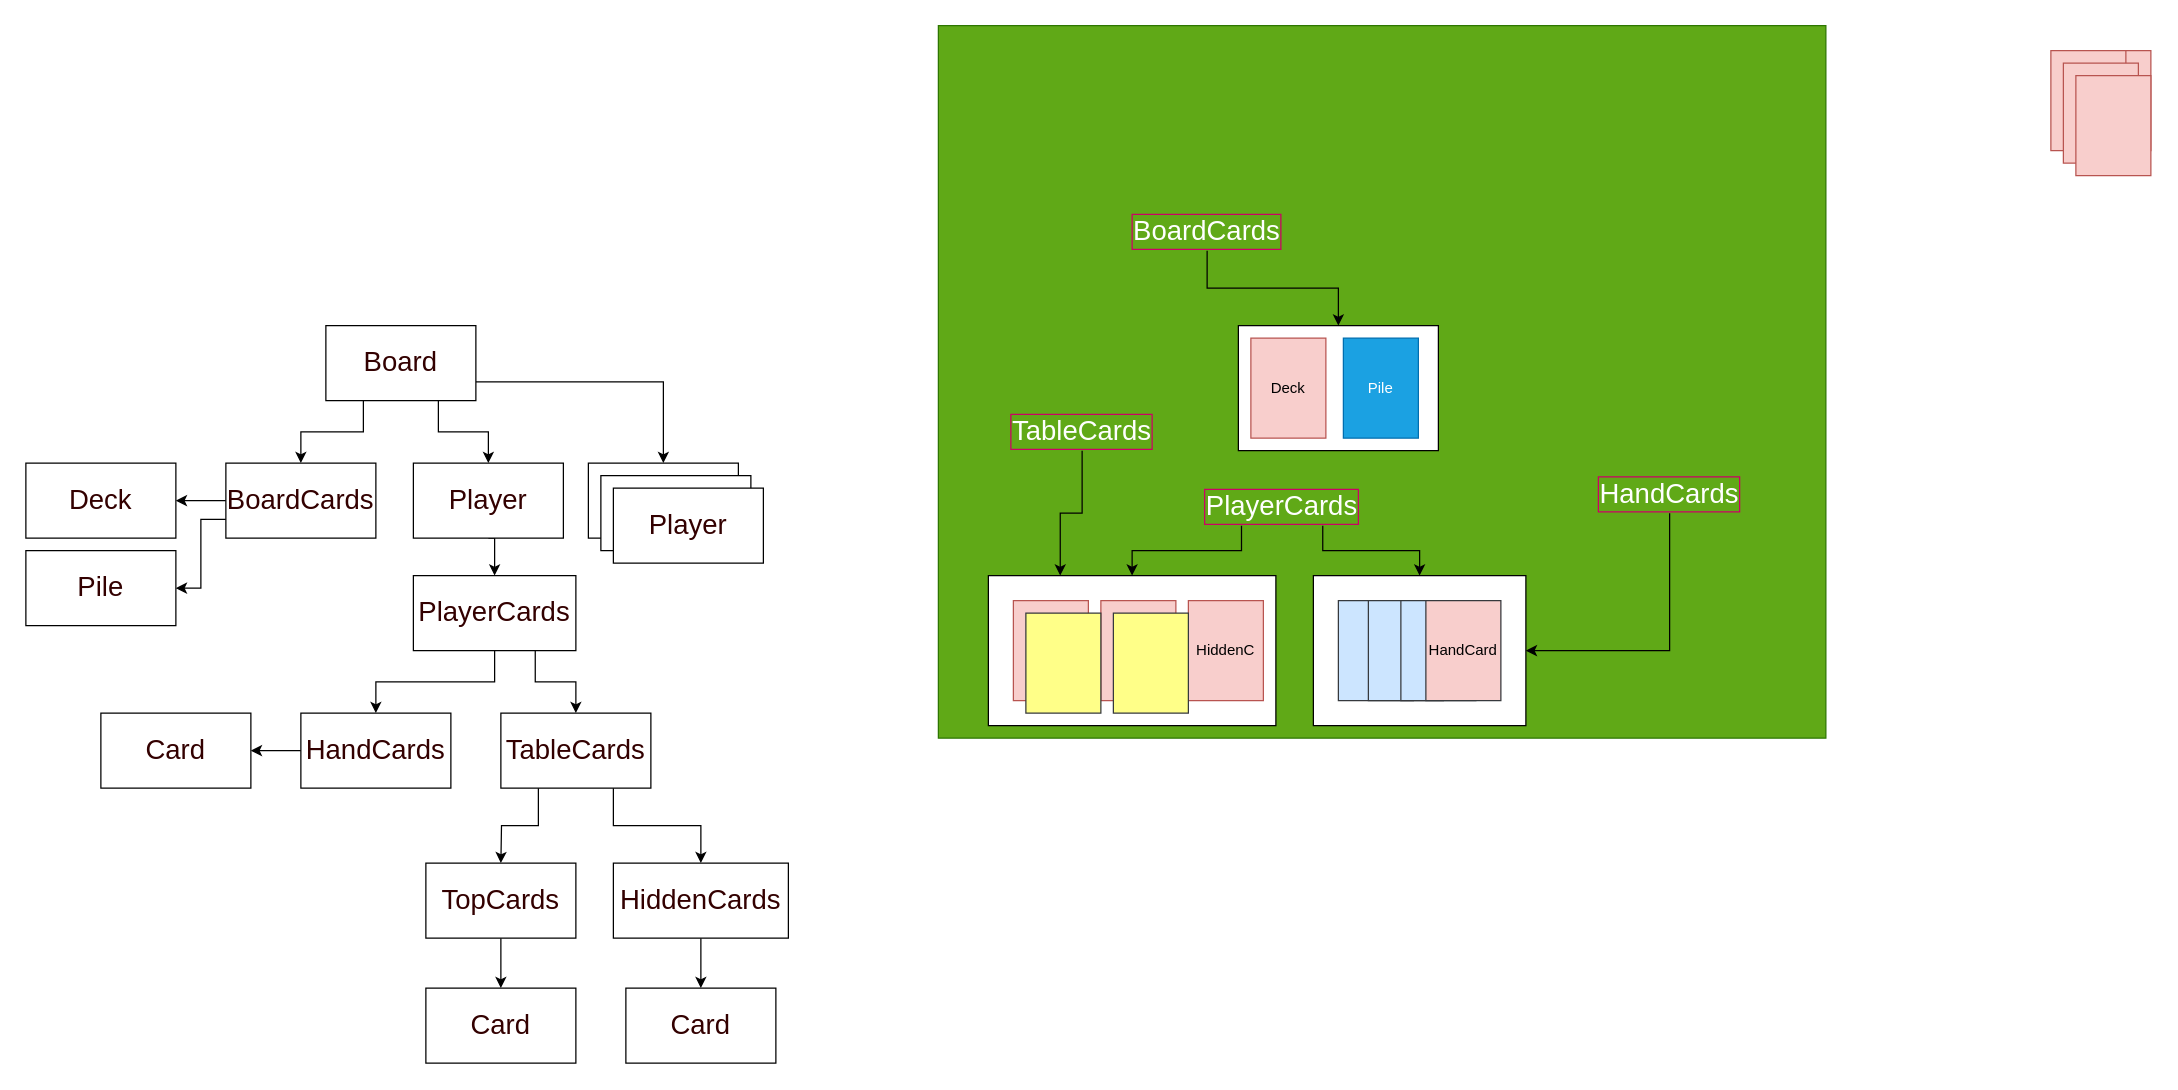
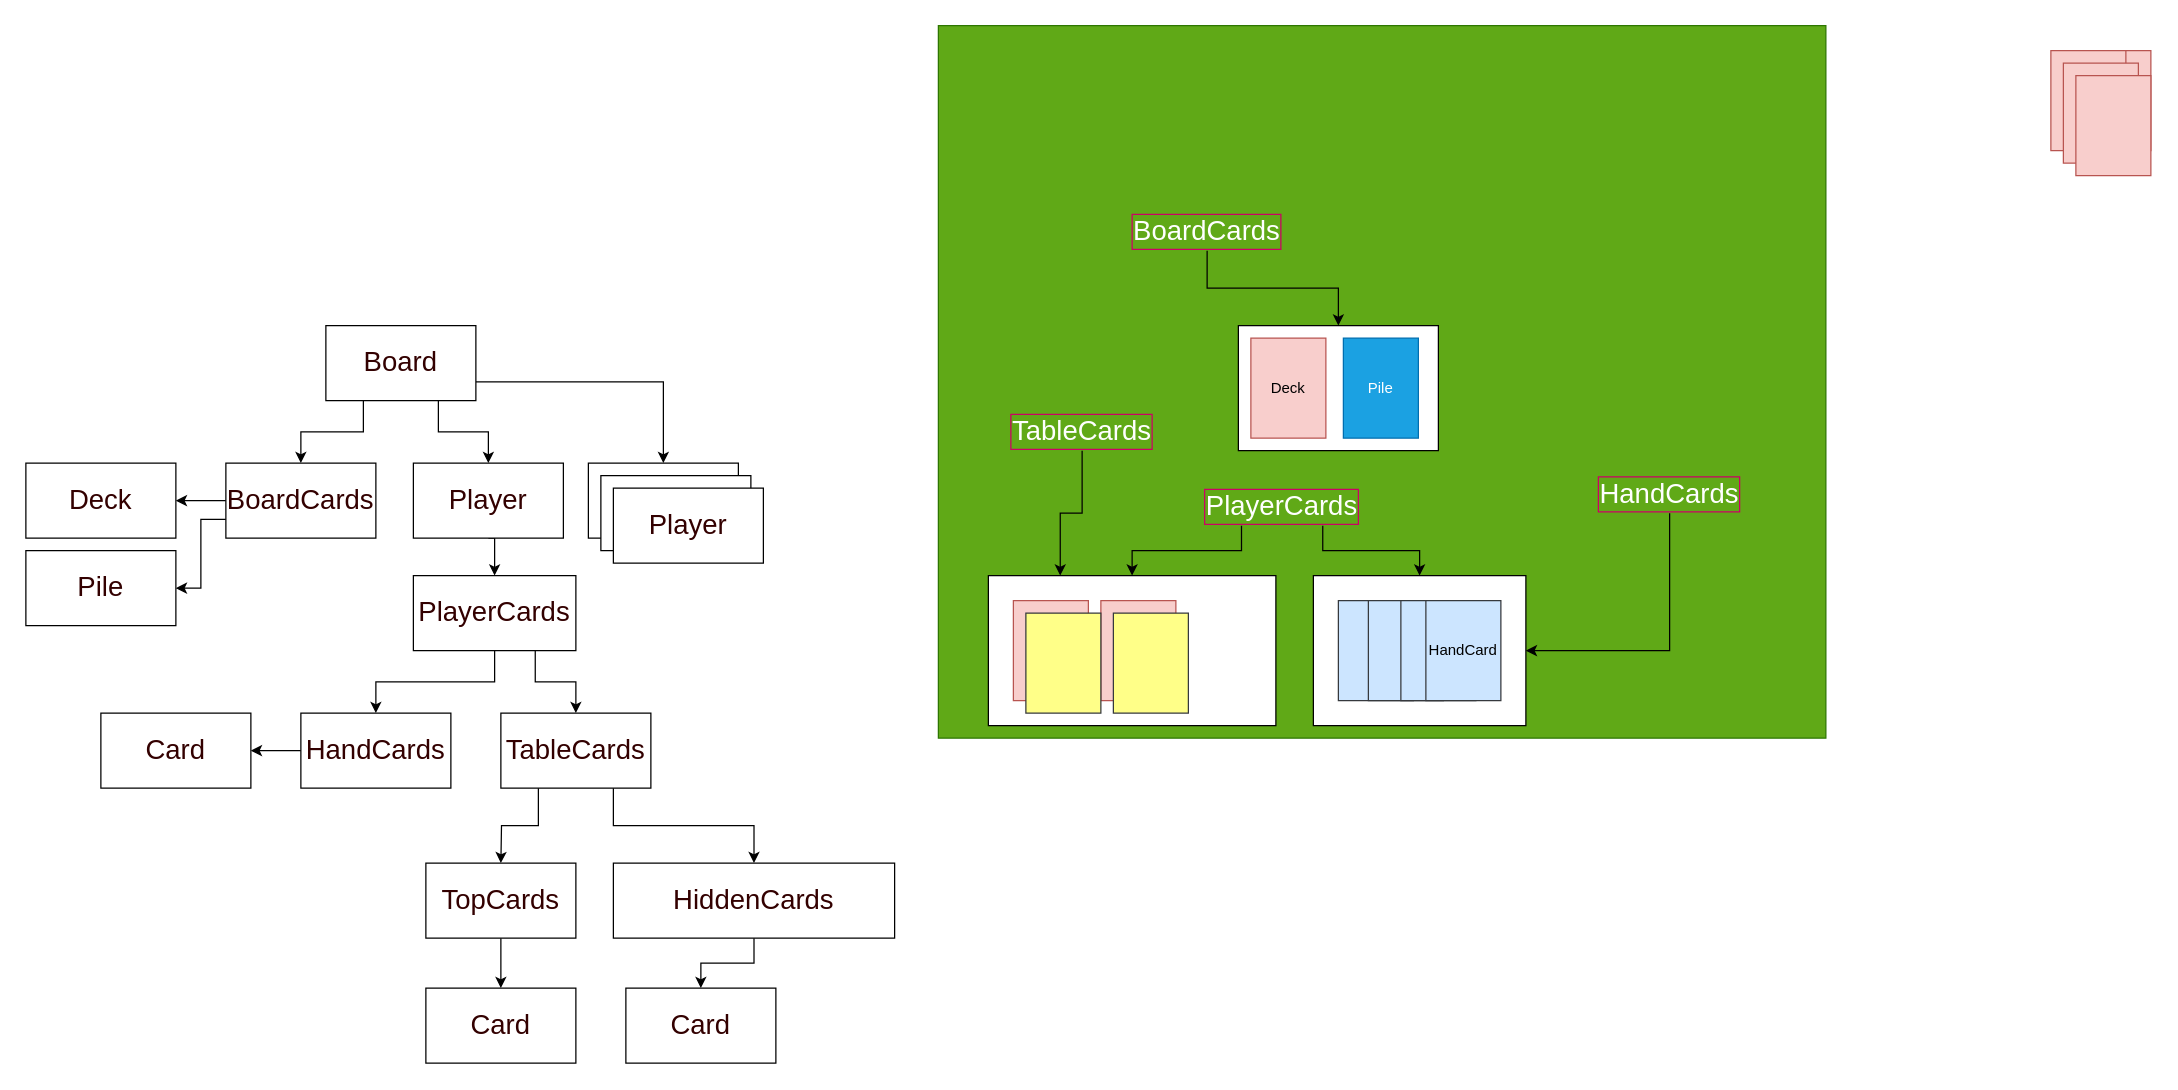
  <mxCell id="0" />
  <mxCell id="1" value="Board" style="locked=1;" parent="0" />
  <mxCell id="2" value="" style="rounded=0;whiteSpace=wrap;html=1;fillColor=#60a917;strokeColor=#2D7600;fontColor=#ffffff;" vertex="1" parent="1"><mxGeometry x="750" y="20" width="710" height="570" as="geometry" /></mxCell>
  <mxCell id="3" value="BoardCards" style="locked=1;" parent="0" />
  <mxCell id="4" value="" style="rounded=0;whiteSpace=wrap;html=1;" vertex="1" parent="3"><mxGeometry x="990" y="260" width="160" height="100" as="geometry" /></mxCell>
  <mxCell id="5" value="Pile" style="rounded=0;whiteSpace=wrap;html=1;fillColor=#1ba1e2;strokeColor=#006EAF;fontColor=#ffffff;" vertex="1" parent="3"><mxGeometry x="1074" y="270" width="60" height="80" as="geometry" /></mxCell>
  <mxCell id="6" value="Deck" style="rounded=0;whiteSpace=wrap;html=1;fillColor=#f8cecc;strokeColor=#b85450;" vertex="1" parent="3"><mxGeometry x="1000" y="270" width="60" height="80" as="geometry" /></mxCell>
  <mxCell id="7" value="Player" style="locked=1;" parent="0" />
  <mxCell id="8" value="" style="rounded=0;whiteSpace=wrap;html=1;" vertex="1" parent="7"><mxGeometry x="790" y="460" width="230" height="120" as="geometry" /></mxCell>
  <mxCell id="9" value="" style="rounded=0;whiteSpace=wrap;html=1;" vertex="1" parent="7"><mxGeometry x="1050" y="460" width="170" height="120" as="geometry" /></mxCell>
  <mxCell id="10" value="" style="rounded=0;whiteSpace=wrap;html=1;fillColor=#f8cecc;strokeColor=#b85450;" vertex="1" parent="7"><mxGeometry x="1660" y="40" width="60" height="80" as="geometry" /></mxCell>
  <mxCell id="11" value="" style="rounded=0;whiteSpace=wrap;html=1;fillColor=#f8cecc;strokeColor=#b85450;" vertex="1" parent="7"><mxGeometry x="1640" y="40" width="60" height="80" as="geometry" /></mxCell>
- <mxCell id="12" value="HiddenC" style="rounded=0;whiteSpace=wrap;html=1;fillColor=#f8cecc;strokeColor=#b85450;" vertex="1" parent="7"><mxGeometry x="950" y="480" width="60" height="80" as="geometry" /></mxCell>
  <mxCell id="13" value="" style="rounded=0;whiteSpace=wrap;html=1;fillColor=#f8cecc;strokeColor=#b85450;" vertex="1" parent="7"><mxGeometry x="880" y="480" width="60" height="80" as="geometry" /></mxCell>
  <mxCell id="14" value="" style="rounded=0;whiteSpace=wrap;html=1;fillColor=#f8cecc;strokeColor=#b85450;" vertex="1" parent="7"><mxGeometry x="810" y="480" width="60" height="80" as="geometry" /></mxCell>
  <mxCell id="15" value="" style="rounded=0;whiteSpace=wrap;html=1;fillColor=#f8cecc;strokeColor=#b85450;" vertex="1" parent="7"><mxGeometry x="1650" y="50" width="60" height="80" as="geometry" /></mxCell>
  <mxCell id="16" value="" style="rounded=0;whiteSpace=wrap;html=1;fillColor=#f8cecc;strokeColor=#b85450;" vertex="1" parent="7"><mxGeometry x="1660" y="60" width="60" height="80" as="geometry" /></mxCell>
  <mxCell id="17" value="" style="rounded=0;whiteSpace=wrap;html=1;fillColor=#ffff88;strokeColor=#36393d;" vertex="1" parent="7"><mxGeometry x="820" y="490" width="60" height="80" as="geometry" /></mxCell>
  <mxCell id="18" value="" style="rounded=0;whiteSpace=wrap;html=1;fillColor=#ffff88;strokeColor=#36393d;" vertex="1" parent="7"><mxGeometry x="890" y="490" width="60" height="80" as="geometry" /></mxCell>
  <mxCell id="19" value="" style="rounded=0;whiteSpace=wrap;html=1;fillColor=#cce5ff;strokeColor=#36393d;" vertex="1" parent="7"><mxGeometry x="1070" y="480" width="60" height="80" as="geometry" /></mxCell>
  <mxCell id="20" value="" style="rounded=0;whiteSpace=wrap;html=1;fillColor=#cce5ff;strokeColor=#36393d;" vertex="1" parent="7"><mxGeometry x="1094" y="480" width="60" height="80" as="geometry" /></mxCell>
  <mxCell id="21" value="" style="rounded=0;whiteSpace=wrap;html=1;fillColor=#cce5ff;strokeColor=#36393d;" vertex="1" parent="7"><mxGeometry x="1120" y="480" width="60" height="80" as="geometry" /></mxCell>
- <mxCell id="22" value="HandCard" style="rounded=0;whiteSpace=wrap;html=1;fillColor=#f8cecc;strokeColor=#36393d;" vertex="1" parent="7"><mxGeometry x="1140" y="480" width="60" height="80" as="geometry" /></mxCell>
+ <mxCell id="22" value="HandCard" style="rounded=0;whiteSpace=wrap;html=1;fillColor=#cce5ff;strokeColor=#36393d;" vertex="1" parent="7"><mxGeometry x="1140" y="480" width="60" height="80" as="geometry" /></mxCell>
  <mxCell id="23" value="Divs" style="locked=1;" parent="0" />
  <mxCell id="24" style="edgeStyle=orthogonalEdgeStyle;rounded=0;orthogonalLoop=1;jettySize=auto;html=1;exitX=0.5;exitY=1;exitDx=0;exitDy=0;entryX=1;entryY=0.5;entryDx=0;entryDy=0;fontSize=22;fontColor=#FFFFFF;" edge="1" parent="23" source="25" target="9"><mxGeometry relative="1" as="geometry" /></mxCell>
  <mxCell id="25" value="HandCards" style="text;html=1;strokeColor=none;fillColor=none;align=center;verticalAlign=middle;whiteSpace=wrap;rounded=0;fontColor=#FFFFFF;fontSize=22;labelBorderColor=#CC0066;" vertex="1" parent="23"><mxGeometry x="1280" y="380" width="110" height="30" as="geometry" /></mxCell>
  <mxCell id="26" style="edgeStyle=orthogonalEdgeStyle;rounded=0;orthogonalLoop=1;jettySize=auto;html=1;exitX=0.5;exitY=1;exitDx=0;exitDy=0;entryX=0.5;entryY=0;entryDx=0;entryDy=0;fontSize=22;fontColor=#FFFFFF;" edge="1" parent="23" source="27" target="4"><mxGeometry relative="1" as="geometry" /></mxCell>
  <mxCell id="27" value="BoardCards" style="text;html=1;strokeColor=none;fillColor=none;align=center;verticalAlign=middle;whiteSpace=wrap;rounded=0;fontColor=#FFFFFF;fontSize=22;labelBorderColor=#CC0066;" vertex="1" parent="23"><mxGeometry x="900" y="170" width="130" height="30" as="geometry" /></mxCell>
  <mxCell id="28" style="edgeStyle=orthogonalEdgeStyle;rounded=0;orthogonalLoop=1;jettySize=auto;html=1;exitX=0.5;exitY=1;exitDx=0;exitDy=0;entryX=0.25;entryY=0;entryDx=0;entryDy=0;fontSize=22;fontColor=#FFFFFF;" edge="1" parent="23" source="29" target="8"><mxGeometry relative="1" as="geometry" /></mxCell>
  <mxCell id="29" value="TableCards" style="text;html=1;strokeColor=none;fillColor=none;align=center;verticalAlign=middle;whiteSpace=wrap;rounded=0;fontColor=#FFFFFF;fontSize=22;labelBorderColor=#CC0066;" vertex="1" parent="23"><mxGeometry x="800" y="330" width="130" height="30" as="geometry" /></mxCell>
  <mxCell id="30" style="edgeStyle=orthogonalEdgeStyle;rounded=0;orthogonalLoop=1;jettySize=auto;html=1;exitX=0.25;exitY=1;exitDx=0;exitDy=0;entryX=0.5;entryY=0;entryDx=0;entryDy=0;fontSize=22;fontColor=#FFFFFF;" edge="1" parent="23" source="32" target="8"><mxGeometry relative="1" as="geometry" /></mxCell>
  <mxCell id="31" style="edgeStyle=orthogonalEdgeStyle;rounded=0;orthogonalLoop=1;jettySize=auto;html=1;exitX=0.75;exitY=1;exitDx=0;exitDy=0;entryX=0.5;entryY=0;entryDx=0;entryDy=0;fontSize=22;fontColor=#FFFFFF;" edge="1" parent="23" source="32" target="9"><mxGeometry relative="1" as="geometry" /></mxCell>
  <mxCell id="32" value="PlayerCards" style="text;html=1;strokeColor=none;fillColor=none;align=center;verticalAlign=middle;whiteSpace=wrap;rounded=0;fontColor=#FFFFFF;fontSize=22;labelBorderColor=#CC0066;" vertex="1" parent="23"><mxGeometry x="960" y="390" width="130" height="30" as="geometry" /></mxCell>
  <mxCell id="33" value="ChildLogic" parent="0" />
  <mxCell id="34" style="edgeStyle=orthogonalEdgeStyle;rounded=0;orthogonalLoop=1;jettySize=auto;html=1;exitX=0.25;exitY=1;exitDx=0;exitDy=0;entryX=0.5;entryY=0;entryDx=0;entryDy=0;fontSize=22;fontColor=#FFFFFF;" edge="1" parent="33" source="37" target="40"><mxGeometry relative="1" as="geometry" /></mxCell>
  <mxCell id="35" style="edgeStyle=orthogonalEdgeStyle;rounded=0;orthogonalLoop=1;jettySize=auto;html=1;exitX=0.75;exitY=1;exitDx=0;exitDy=0;entryX=0.5;entryY=0;entryDx=0;entryDy=0;fontSize=22;fontColor=#FFFFFF;" edge="1" parent="33" source="37" target="42"><mxGeometry relative="1" as="geometry" /></mxCell>
  <mxCell id="36" style="edgeStyle=orthogonalEdgeStyle;rounded=0;orthogonalLoop=1;jettySize=auto;html=1;exitX=1;exitY=0.75;exitDx=0;exitDy=0;entryX=0.5;entryY=0;entryDx=0;entryDy=0;fontSize=22;fontColor=#FFFFFF;" edge="1" parent="33" source="37" target="48"><mxGeometry relative="1" as="geometry" /></mxCell>
  <mxCell id="37" value="&lt;font color=&quot;#330000&quot;&gt;Board&lt;/font&gt;" style="rounded=0;whiteSpace=wrap;html=1;strokeColor=#000000;fontSize=22;fontColor=#FFFFFF;" vertex="1" parent="33"><mxGeometry x="260" y="260" width="120" height="60" as="geometry" /></mxCell>
  <mxCell id="38" style="edgeStyle=orthogonalEdgeStyle;rounded=0;orthogonalLoop=1;jettySize=auto;html=1;exitX=0;exitY=0.5;exitDx=0;exitDy=0;entryX=1;entryY=0.5;entryDx=0;entryDy=0;fontSize=22;fontColor=#FFFFFF;" edge="1" parent="33" source="40" target="43"><mxGeometry relative="1" as="geometry" /></mxCell>
  <mxCell id="39" style="edgeStyle=orthogonalEdgeStyle;rounded=0;orthogonalLoop=1;jettySize=auto;html=1;exitX=0;exitY=0.75;exitDx=0;exitDy=0;entryX=1;entryY=0.5;entryDx=0;entryDy=0;fontSize=22;fontColor=#FFFFFF;" edge="1" parent="33" source="40" target="44"><mxGeometry relative="1" as="geometry" /></mxCell>
  <mxCell id="40" value="&lt;font color=&quot;#330000&quot;&gt;BoardCards&lt;/font&gt;" style="rounded=0;whiteSpace=wrap;html=1;strokeColor=#000000;fontSize=22;fontColor=#FFFFFF;" vertex="1" parent="33"><mxGeometry x="180" y="370" width="120" height="60" as="geometry" /></mxCell>
  <mxCell id="41" style="edgeStyle=orthogonalEdgeStyle;rounded=0;orthogonalLoop=1;jettySize=auto;html=1;exitX=0.5;exitY=1;exitDx=0;exitDy=0;entryX=0.5;entryY=0;entryDx=0;entryDy=0;fontSize=22;fontColor=#FFFFFF;" edge="1" parent="33" source="42" target="47"><mxGeometry relative="1" as="geometry" /></mxCell>
  <mxCell id="42" value="&lt;font color=&quot;#330000&quot;&gt;Player&lt;/font&gt;" style="rounded=0;whiteSpace=wrap;html=1;strokeColor=#000000;fontSize=22;fontColor=#FFFFFF;" vertex="1" parent="33"><mxGeometry x="330" y="370" width="120" height="60" as="geometry" /></mxCell>
  <mxCell id="43" value="&lt;font color=&quot;#330000&quot;&gt;Deck&lt;/font&gt;" style="rounded=0;whiteSpace=wrap;html=1;strokeColor=#000000;fontSize=22;fontColor=#FFFFFF;" vertex="1" parent="33"><mxGeometry x="20" y="370" width="120" height="60" as="geometry" /></mxCell>
  <mxCell id="44" value="&lt;font color=&quot;#330000&quot;&gt;Pile&lt;/font&gt;" style="rounded=0;whiteSpace=wrap;html=1;strokeColor=#000000;fontSize=22;fontColor=#FFFFFF;" vertex="1" parent="33"><mxGeometry x="20" y="440" width="120" height="60" as="geometry" /></mxCell>
  <mxCell id="45" style="edgeStyle=orthogonalEdgeStyle;rounded=0;orthogonalLoop=1;jettySize=auto;html=1;exitX=0.5;exitY=1;exitDx=0;exitDy=0;entryX=0.5;entryY=0;entryDx=0;entryDy=0;fontSize=22;fontColor=#FFFFFF;" edge="1" parent="33" source="47" target="50"><mxGeometry relative="1" as="geometry" /></mxCell>
  <mxCell id="46" style="edgeStyle=orthogonalEdgeStyle;rounded=0;orthogonalLoop=1;jettySize=auto;html=1;exitX=0.75;exitY=1;exitDx=0;exitDy=0;entryX=0.5;entryY=0;entryDx=0;entryDy=0;fontSize=22;fontColor=#FFFFFF;" edge="1" parent="33" source="47" target="53"><mxGeometry relative="1" as="geometry" /></mxCell>
  <mxCell id="47" value="&lt;font color=&quot;#330000&quot;&gt;PlayerCards&lt;/font&gt;" style="rounded=0;whiteSpace=wrap;html=1;strokeColor=#000000;fontSize=22;fontColor=#FFFFFF;" vertex="1" parent="33"><mxGeometry x="330" y="460" width="130" height="60" as="geometry" /></mxCell>
  <mxCell id="48" value="&lt;font color=&quot;#330000&quot;&gt;Player&lt;/font&gt;" style="rounded=0;whiteSpace=wrap;html=1;strokeColor=#000000;fontSize=22;fontColor=#FFFFFF;" vertex="1" parent="33"><mxGeometry x="470" y="370" width="120" height="60" as="geometry" /></mxCell>
  <mxCell id="49" style="edgeStyle=orthogonalEdgeStyle;rounded=0;orthogonalLoop=1;jettySize=auto;html=1;exitX=0;exitY=0.5;exitDx=0;exitDy=0;fontSize=22;fontColor=#FFFFFF;" edge="1" parent="33" source="50" target="54"><mxGeometry relative="1" as="geometry" /></mxCell>
  <mxCell id="50" value="&lt;font color=&quot;#330000&quot;&gt;HandCards&lt;/font&gt;" style="rounded=0;whiteSpace=wrap;html=1;strokeColor=#000000;fontSize=22;fontColor=#FFFFFF;" vertex="1" parent="33"><mxGeometry x="240" y="570" width="120" height="60" as="geometry" /></mxCell>
  <mxCell id="51" style="edgeStyle=orthogonalEdgeStyle;rounded=0;orthogonalLoop=1;jettySize=auto;html=1;exitX=0.25;exitY=1;exitDx=0;exitDy=0;fontSize=22;fontColor=#FFFFFF;" edge="1" parent="33" source="53"><mxGeometry relative="1" as="geometry"><mxPoint x="400" y="690" as="targetPoint" /></mxGeometry></mxCell>
  <mxCell id="52" style="edgeStyle=orthogonalEdgeStyle;rounded=0;orthogonalLoop=1;jettySize=auto;html=1;exitX=0.75;exitY=1;exitDx=0;exitDy=0;entryX=0.5;entryY=0;entryDx=0;entryDy=0;fontSize=22;fontColor=#FFFFFF;" edge="1" parent="33" source="53" target="58"><mxGeometry relative="1" as="geometry" /></mxCell>
  <mxCell id="53" value="&lt;font color=&quot;#330000&quot;&gt;TableCards&lt;/font&gt;" style="rounded=0;whiteSpace=wrap;html=1;strokeColor=#000000;fontSize=22;fontColor=#FFFFFF;" vertex="1" parent="33"><mxGeometry x="400" y="570" width="120" height="60" as="geometry" /></mxCell>
  <mxCell id="54" value="&lt;font color=&quot;#330000&quot;&gt;Card&lt;/font&gt;" style="rounded=0;whiteSpace=wrap;html=1;strokeColor=#000000;fontSize=22;fontColor=#FFFFFF;" vertex="1" parent="33"><mxGeometry x="80" y="570" width="120" height="60" as="geometry" /></mxCell>
  <mxCell id="55" style="edgeStyle=orthogonalEdgeStyle;rounded=0;orthogonalLoop=1;jettySize=auto;html=1;exitX=0.5;exitY=1;exitDx=0;exitDy=0;fontSize=22;fontColor=#FFFFFF;" edge="1" parent="33" source="56" target="59"><mxGeometry relative="1" as="geometry" /></mxCell>
  <mxCell id="56" value="&lt;font color=&quot;#330000&quot;&gt;TopCards&lt;/font&gt;" style="rounded=0;whiteSpace=wrap;html=1;strokeColor=#000000;fontSize=22;fontColor=#FFFFFF;" vertex="1" parent="33"><mxGeometry x="340" y="690" width="120" height="60" as="geometry" /></mxCell>
  <mxCell id="57" style="edgeStyle=orthogonalEdgeStyle;rounded=0;orthogonalLoop=1;jettySize=auto;html=1;exitX=0.5;exitY=1;exitDx=0;exitDy=0;entryX=0.5;entryY=0;entryDx=0;entryDy=0;fontSize=22;fontColor=#FFFFFF;" edge="1" parent="33" source="58" target="60"><mxGeometry relative="1" as="geometry" /></mxCell>
- <mxCell id="58" value="&lt;font color=&quot;#330000&quot;&gt;HiddenCards&lt;/font&gt;" style="rounded=0;whiteSpace=wrap;html=1;strokeColor=#000000;fontSize=22;fontColor=#FFFFFF;" vertex="1" parent="33"><mxGeometry x="490" y="690" width="140" height="60" as="geometry" /></mxCell>
+ <mxCell id="58" value="&lt;font color=&quot;#330000&quot;&gt;HiddenCards&lt;/font&gt;" style="rounded=0;whiteSpace=wrap;html=1;strokeColor=#000000;fontSize=22;fontColor=#FFFFFF;" vertex="1" parent="33"><mxGeometry x="490" y="690" width="225" height="60" as="geometry" /></mxCell>
  <mxCell id="59" value="&lt;font color=&quot;#330000&quot;&gt;Card&lt;/font&gt;" style="rounded=0;whiteSpace=wrap;html=1;strokeColor=#000000;fontSize=22;fontColor=#FFFFFF;" vertex="1" parent="33"><mxGeometry x="340" y="790" width="120" height="60" as="geometry" /></mxCell>
  <mxCell id="60" value="&lt;font color=&quot;#330000&quot;&gt;Card&lt;/font&gt;" style="rounded=0;whiteSpace=wrap;html=1;strokeColor=#000000;fontSize=22;fontColor=#FFFFFF;" vertex="1" parent="33"><mxGeometry x="500" y="790" width="120" height="60" as="geometry" /></mxCell>
  <mxCell id="61" value="&lt;font color=&quot;#330000&quot;&gt;Player&lt;/font&gt;" style="rounded=0;whiteSpace=wrap;html=1;strokeColor=#000000;fontSize=22;fontColor=#FFFFFF;" vertex="1" parent="33"><mxGeometry x="480" y="380" width="120" height="60" as="geometry" /></mxCell>
  <mxCell id="62" value="&lt;font color=&quot;#330000&quot;&gt;Player&lt;/font&gt;" style="rounded=0;whiteSpace=wrap;html=1;strokeColor=#000000;fontSize=22;fontColor=#FFFFFF;" vertex="1" parent="33"><mxGeometry x="490" y="390" width="120" height="60" as="geometry" /></mxCell>
